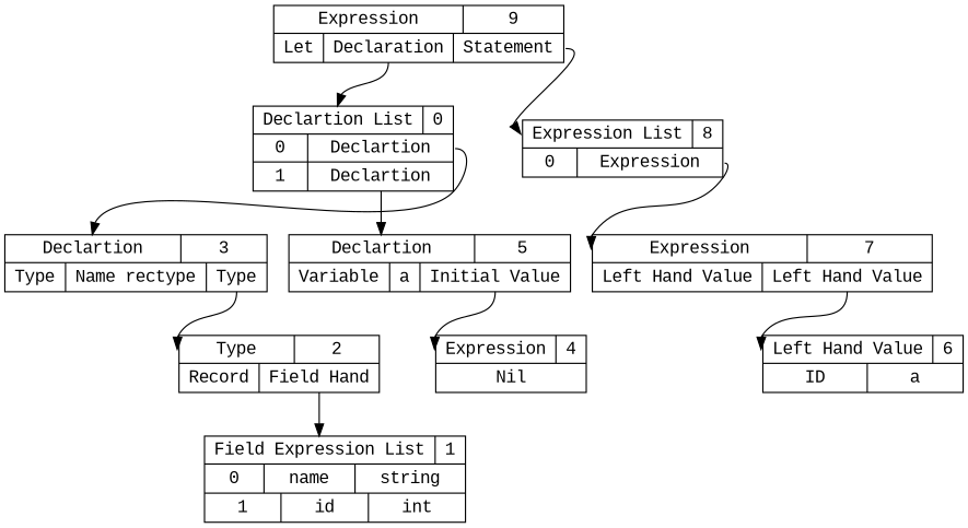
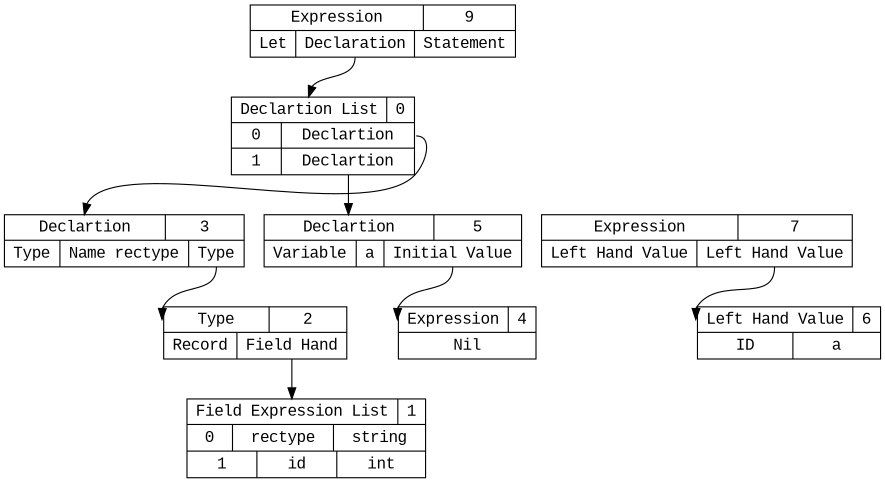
  digraph {
    fontname="Liberation Mono"
    node [fontname="Liberation Mono" shape=record]
    edge [fontname="Liberation Mono" headport=ptr tailport=pos0]
    n1 [label="{ { <ptr> Expression | 9 } |{ Let | <dec> Declaration | <stmt> Statement } } "]
    n2 [label="{ { <ptr> Declartion List | 0 } | { 0 | <pos0> Declartion }| { 1 | <pos1> Declartion } }"]
-   n3 [label="{ { <ptr> Expression List | 8 } | { 0 | <pos0> Expression } }"]
    n4 [label="{ { <ptr> Declartion | 3 } | {Type | Name rectype | <ty> Type } }"]
    n5 [label="{ { <ptr> Declartion | 5 } | {Variable | a | <initval> Initial Value } }"]
    n6 [label="{ { <ptr> Expression | 7 } |{ Left Hand Value | <lval> Left Hand Value} }"]
    n7 [label="{ { <ptr> Type | 2 } | { Record | <flist> Field Hand } } "]
-   n8 [label="{ { <ptr> Field Expression List | 1 } | { 0 | name | string }| { 1 | id | int } }"]
+   n8 [label="{ { <ptr> Field Expression List | 1 } | { 0 | rectype | string }| { 1 | id | int } }"]
    n9 [label="{ { <ptr> Expression | 4 } |{ Nil } }"]
    n10 [label="{ { <ptr> Left Hand Value | 6 } | { ID | a } } "]
    n1 -> n2 [tailport=dec]
-   n1 -> n3 [tailport=stmt]
    n2 -> n4
    n2 -> n5 [tailport=pos1]
-   n3 -> n6
    n4 -> n7 [tailport=ty]
    n5 -> n9 [tailport=initval]
    n6 -> n10 [tailport=lval]
    n7 -> n8 [tailport=flist]
  }
